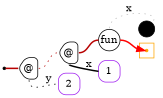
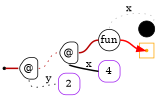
  digraph {
    labeldistance=0
    nodesep=.175
    rankdir=LR
    ranksep=.175
    node [color="#000000" fixedsize=true orientation=90 shape=point style=rounded]
    edge [arrowhead=none arrowtail=none color="#b70000" headport=w tailport=e style=bold]
    ndcluster_nd56 [color=orange style=""]
    nd1 [color="" orientation="" style=""]
    n3 [height=.4 label="@" shape=house width=.4]
-   n4 [color=purple height=.4 label=1 shape=square width=.4]
+   n4 [color=purple height=.4 label=4 shape=square width=.4]
    n5 [color=purple height=.4 label=2 shape=square width=.4]
    n6 [height=.4 label="@" shape=house width=.4]
    n7 [height=.4 label=fun shape=circle width=.4 orientation=""]
    n8 [height=.3 label=C0 width=.3]
    subgraph cluster_1 {
      color=orange
      style=fill
      ndcluster_nd56
    }
    nd1 -> n3
    n3 -> n5 [label=y tailport=s style=dotted color=""]
    n3 -> n6 [style=dotted]
    n6 -> n4 [label=x tailport=s color=""]
    n6 -> n7
    n7 -> ndcluster_nd56 [arrowhead=normal color=red]
    n7 -> n8 [color=grey dir=back headport=ne label=x tailport=n style=dotted]
  }
